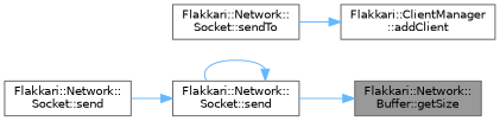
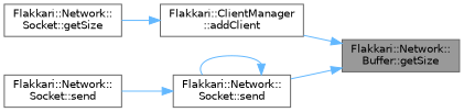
  digraph {
    rankdir=RL
    node [color=grey40 fillcolor=white fontname=Helvetica fontsize=10 shape=box style=filled]
    edge [color=steelblue1 dir=back fontname=Helvetica fontsize=10 labelfontname=Helvetica labelfontsize=10 style=solid]
    n1 [color=gray40 fillcolor=grey60 fontcolor=black height=0.2 label="Flakkari::Network::\lBuffer::getSize" width=0.4]
    n2 [height=0.2 label="Flakkari::ClientManager\l::addClient" width=0.4]
    n3 [height=0.2 label="Flakkari::Network::\lSocket::send" width=0.4]
-   n4 [height=0.2 label="Flakkari::Network::\lSocket::sendTo" width=0.4]
+   n4 [height=0.2 label="Flakkari::Network::\lSocket::getSize" width=0.4]
    n5 [height=0.2 label="Flakkari::Network::\lSocket::send" width=0.4]
+   n1 -> n2
    n1 -> n3
    n2 -> n4
    n3 -> n3
    n3 -> n5
  }
